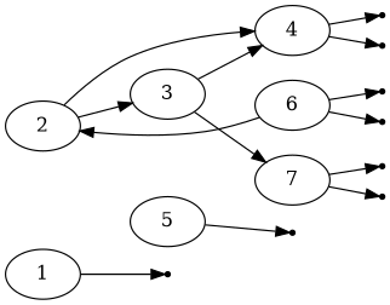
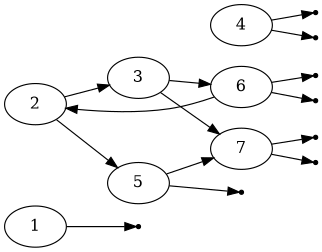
  digraph {
    rankdir=LR
    node [shape=point]
    1 [shape=""]
    null15
    2 [shape=""]
    3 [shape=""]
    4 [shape=""]
    6 [shape=""]
    7 [shape=""]
    null13
    null14
    5 [shape=""]
    null10
    null11
    null12
    null8
    null9
    1 -> null15
    2 -> 3
-   2 -> 4
-   3 -> 4
+   2 -> 5
+   3 -> 6
    3 -> 7
    4 -> null13
    4 -> null14
    6 -> 2
    6 -> null11
    6 -> null12
    7 -> null8
    7 -> null9
+   5 -> 7
    5 -> null10
  }
